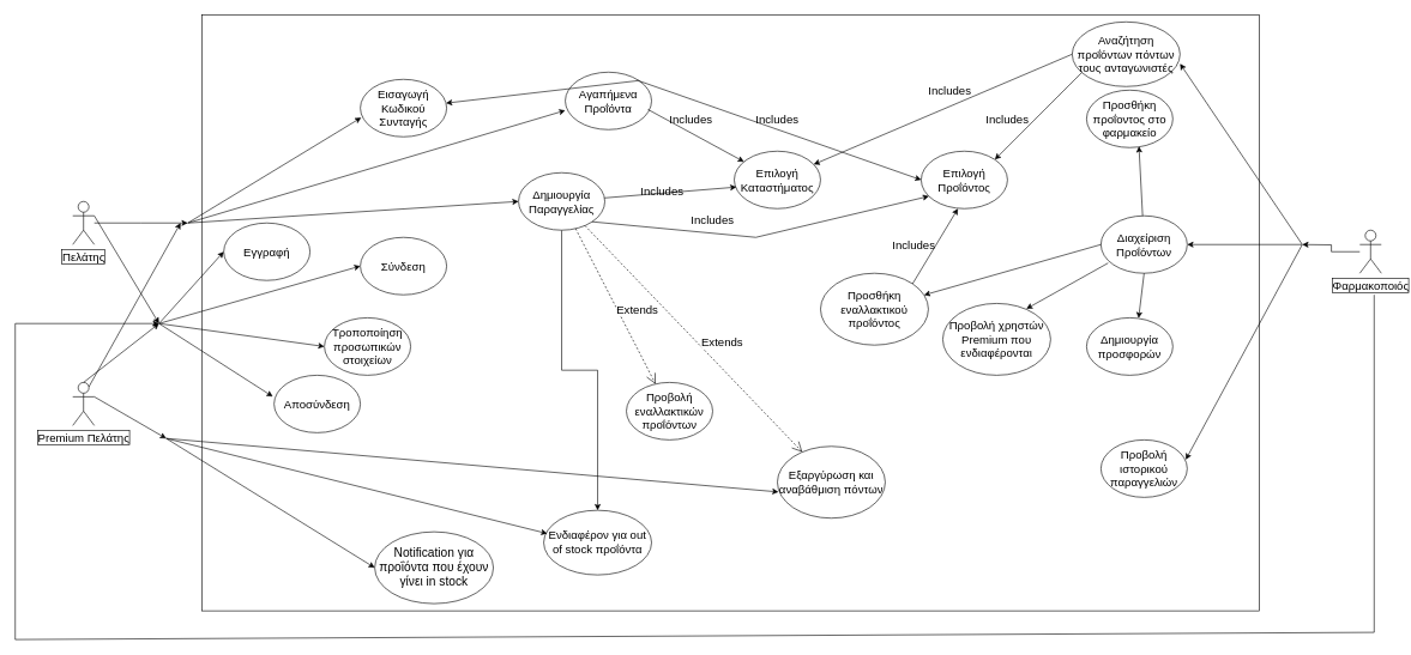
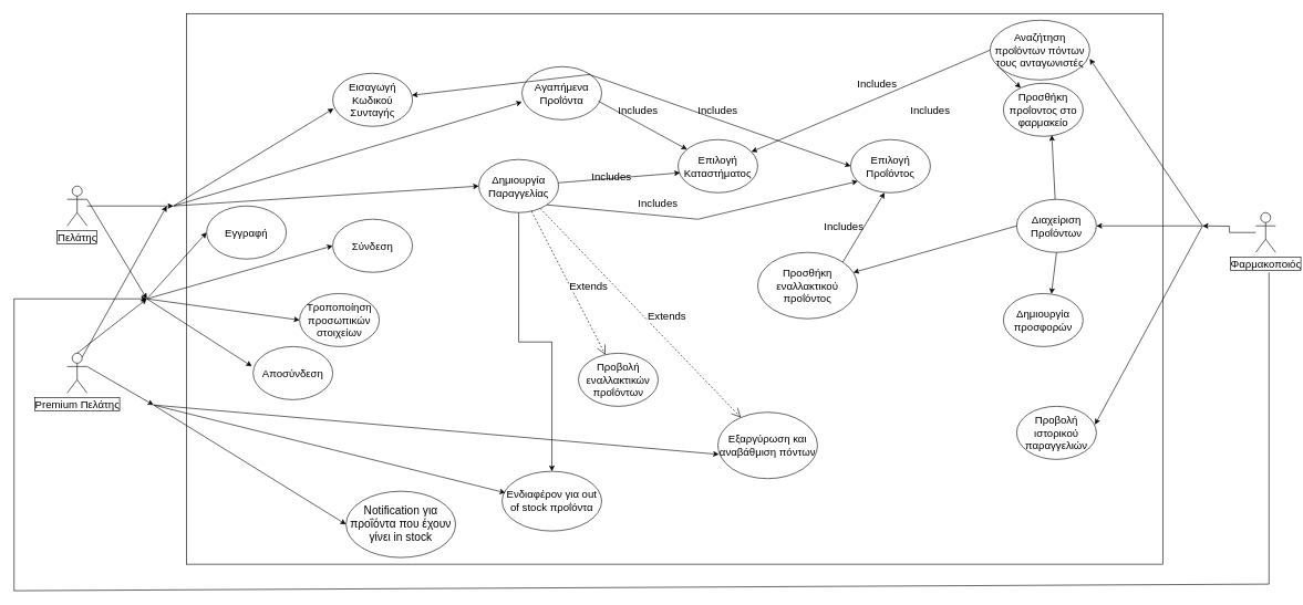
  <mxCell id="0" />
  <mxCell id="1" parent="0" />
  <mxCell id="2" value="" style="rounded=0;labelBackgroundColor=none;labelBorderColor=none;strokeColor=default;fontFamily=Helvetica;fontSize=16;fontColor=none;fillColor=default;noLabel=1;" vertex="1" parent="1"><mxGeometry x="280" y="20" width="1470" height="830" as="geometry" /></mxCell>
  <mxCell id="3" style="edgeStyle=orthogonalEdgeStyle;rounded=0;orthogonalLoop=1;jettySize=auto;html=1;fontFamily=Helvetica;fontSize=16;fontColor=default;" edge="1" parent="1" source="4"><mxGeometry relative="1" as="geometry"><mxPoint x="260" y="310" as="targetPoint" /></mxGeometry></mxCell>
  <mxCell id="4" value="Πελάτης" style="shape=umlActor;verticalLabelPosition=bottom;verticalAlign=top;html=1;outlineConnect=0;fontSize=16;labelBackgroundColor=default;labelBorderColor=default;" parent="1" vertex="1"><mxGeometry x="100" y="280" width="30" height="60" as="geometry" /></mxCell>
  <mxCell id="5" value="Premium Πελάτης" style="shape=umlActor;verticalLabelPosition=bottom;verticalAlign=top;html=1;outlineConnect=0;fontSize=16;labelBorderColor=default;labelBackgroundColor=default;" parent="1" vertex="1"><mxGeometry x="100" y="532" width="30" height="60" as="geometry" /></mxCell>
  <mxCell id="6" value="Σύνδεση" style="ellipse;whiteSpace=wrap;html=1;labelBackgroundColor=none;labelBorderColor=none;strokeColor=default;fontFamily=Helvetica;fontSize=16;fontColor=default;fillColor=default;" vertex="1" parent="1"><mxGeometry x="500" y="330" width="120" height="80" as="geometry" /></mxCell>
  <mxCell id="7" value="Εγγραφή" style="ellipse;whiteSpace=wrap;html=1;labelBackgroundColor=none;labelBorderColor=none;strokeColor=default;fontFamily=Helvetica;fontSize=16;fontColor=default;fillColor=default;" vertex="1" parent="1"><mxGeometry x="310" y="310" width="120" height="80" as="geometry" /></mxCell>
  <mxCell id="8" value="Προβολή εναλλακτικών προΐόντων" style="ellipse;whiteSpace=wrap;html=1;labelBackgroundColor=none;labelBorderColor=none;strokeColor=default;fontFamily=Helvetica;fontSize=16;fontColor=default;fillColor=default;" vertex="1" parent="1"><mxGeometry x="870" y="532" width="120" height="80" as="geometry" /></mxCell>
  <mxCell id="9" value="Εξαργύρωση και αναβάθμιση πόντων" style="ellipse;whiteSpace=wrap;html=1;labelBackgroundColor=none;labelBorderColor=none;strokeColor=default;fontFamily=Helvetica;fontSize=16;fontColor=default;fillColor=default;" vertex="1" parent="1"><mxGeometry x="1080" y="621" width="150" height="100" as="geometry" /></mxCell>
  <mxCell id="10" style="edgeStyle=orthogonalEdgeStyle;rounded=0;orthogonalLoop=1;jettySize=auto;html=1;fontFamily=Helvetica;fontSize=16;fontColor=default;" edge="1" parent="1" source="11" target="15"><mxGeometry relative="1" as="geometry" /></mxCell>
  <mxCell id="11" value="Δημιουργία Παραγγελίας" style="ellipse;html=1;labelBackgroundColor=none;labelBorderColor=none;strokeColor=default;fontFamily=Helvetica;fontSize=16;fontColor=default;fillColor=default;whiteSpace=wrap;" vertex="1" parent="1"><mxGeometry x="720" y="240" width="120" height="80" as="geometry" /></mxCell>
  <mxCell id="12" value="Εισαγωγή Κωδικού Συνταγής&lt;br&gt;" style="ellipse;whiteSpace=wrap;html=1;labelBackgroundColor=none;labelBorderColor=none;strokeColor=default;fontFamily=Helvetica;fontSize=16;fontColor=default;fillColor=default;" vertex="1" parent="1"><mxGeometry x="500" y="110" width="120" height="80" as="geometry" /></mxCell>
  <mxCell id="13" value="Τροποποίηση προσωπικών στοιχείων" style="ellipse;whiteSpace=wrap;html=1;labelBackgroundColor=none;labelBorderColor=none;strokeColor=default;fontFamily=Helvetica;fontSize=16;fontColor=default;fillColor=default;" vertex="1" parent="1"><mxGeometry x="450" y="442" width="120" height="80" as="geometry" /></mxCell>
  <mxCell id="14" value="Αποσύνδεση" style="ellipse;whiteSpace=wrap;html=1;labelBackgroundColor=none;labelBorderColor=none;strokeColor=default;fontFamily=Helvetica;fontSize=16;fontColor=default;fillColor=default;" vertex="1" parent="1"><mxGeometry x="380" y="522" width="120" height="80" as="geometry" /></mxCell>
  <mxCell id="15" value="Ενδιαφέρον για out of stock προΐόντα" style="ellipse;whiteSpace=wrap;html=1;labelBackgroundColor=none;labelBorderColor=none;strokeColor=default;fontFamily=Helvetica;fontSize=16;fontColor=default;fillColor=default;align=center;" vertex="1" parent="1"><mxGeometry x="755" y="710" width="150" height="90" as="geometry" /></mxCell>
  <mxCell id="16" value="" style="endArrow=classic;html=1;rounded=0;fontFamily=Helvetica;fontSize=16;fontColor=default;entryX=-0.015;entryY=0.371;entryDx=0;entryDy=0;entryPerimeter=0;" edge="1" parent="1" target="14"><mxGeometry width="50" height="50" relative="1" as="geometry"><mxPoint x="220" y="450" as="sourcePoint" /><mxPoint x="320" y="356" as="targetPoint" /></mxGeometry></mxCell>
  <mxCell id="17" value="" style="endArrow=classic;html=1;rounded=0;fontFamily=Helvetica;fontSize=16;fontColor=default;entryX=0;entryY=0.5;entryDx=0;entryDy=0;" edge="1" parent="1" target="13"><mxGeometry width="50" height="50" relative="1" as="geometry"><mxPoint x="220" y="450" as="sourcePoint" /><mxPoint x="320" y="356" as="targetPoint" /></mxGeometry></mxCell>
  <mxCell id="18" value="" style="endArrow=classic;html=1;rounded=0;fontFamily=Helvetica;fontSize=16;fontColor=default;entryX=0;entryY=0.5;entryDx=0;entryDy=0;" edge="1" parent="1" target="6"><mxGeometry width="50" height="50" relative="1" as="geometry"><mxPoint x="220" y="450" as="sourcePoint" /><mxPoint x="320" y="356" as="targetPoint" /></mxGeometry></mxCell>
  <mxCell id="19" value="" style="endArrow=classic;html=1;rounded=0;fontFamily=Helvetica;fontSize=16;fontColor=default;entryX=0;entryY=0.5;entryDx=0;entryDy=0;" edge="1" parent="1" target="7"><mxGeometry width="50" height="50" relative="1" as="geometry"><mxPoint x="220" y="450" as="sourcePoint" /><mxPoint x="320" y="356" as="targetPoint" /></mxGeometry></mxCell>
  <mxCell id="20" value="" style="endArrow=classic;html=1;rounded=0;fontFamily=Helvetica;fontSize=16;fontColor=default;exitX=0.5;exitY=0;exitDx=0;exitDy=0;exitPerimeter=0;" edge="1" parent="1" source="5"><mxGeometry width="50" height="50" relative="1" as="geometry"><mxPoint x="770" y="470" as="sourcePoint" /><mxPoint x="220" y="450" as="targetPoint" /></mxGeometry></mxCell>
  <mxCell id="21" value="" style="endArrow=classic;html=1;rounded=0;fontFamily=Helvetica;fontSize=16;fontColor=default;exitX=1;exitY=0.333;exitDx=0;exitDy=0;exitPerimeter=0;" edge="1" parent="1" source="4"><mxGeometry width="50" height="50" relative="1" as="geometry"><mxPoint x="770" y="470" as="sourcePoint" /><mxPoint x="220" y="450" as="targetPoint" /></mxGeometry></mxCell>
  <mxCell id="22" value="" style="endArrow=classic;html=1;rounded=0;fontFamily=Helvetica;fontSize=16;fontColor=default;entryX=0.033;entryY=0.36;entryDx=0;entryDy=0;entryPerimeter=0;" edge="1" parent="1" target="15"><mxGeometry width="50" height="50" relative="1" as="geometry"><mxPoint x="230" y="610" as="sourcePoint" /><mxPoint x="690" y="390" as="targetPoint" /></mxGeometry></mxCell>
  <mxCell id="23" value="Extends" style="endArrow=open;endSize=12;dashed=1;html=1;rounded=0;fontFamily=Helvetica;fontSize=16;fontColor=default;" edge="1" parent="1" source="11" target="8"><mxGeometry x="0.141" y="25" width="160" relative="1" as="geometry"><mxPoint x="950" y="350" as="sourcePoint" /><mxPoint x="1110" y="350" as="targetPoint" /><mxPoint as="offset" /></mxGeometry></mxCell>
  <mxCell id="24" value="" style="endArrow=classic;html=1;rounded=0;fontFamily=Helvetica;fontSize=16;fontColor=default;entryX=0.01;entryY=0.635;entryDx=0;entryDy=0;entryPerimeter=0;" edge="1" parent="1" target="9"><mxGeometry width="50" height="50" relative="1" as="geometry"><mxPoint x="230" y="610" as="sourcePoint" /><mxPoint x="1040" y="280" as="targetPoint" /></mxGeometry></mxCell>
  <mxCell id="25" value="Extends" style="endArrow=open;endSize=12;dashed=1;html=1;rounded=0;fontFamily=Helvetica;fontSize=16;fontColor=default;" edge="1" parent="1" source="11" target="9"><mxGeometry x="0.141" y="25" width="160" relative="1" as="geometry"><mxPoint x="830" y="420" as="sourcePoint" /><mxPoint x="1105" y="339" as="targetPoint" /><mxPoint as="offset" /></mxGeometry></mxCell>
  <mxCell id="26" value="&lt;font style=&quot;font-size: 17px;&quot;&gt;Notification για προΐόντα που έχουν γίνει in stock&lt;/font&gt;" style="ellipse;whiteSpace=wrap;html=1;labelBackgroundColor=none;labelBorderColor=none;strokeColor=default;fontFamily=Helvetica;fontSize=16;fontColor=default;fillColor=default;align=center;" vertex="1" parent="1"><mxGeometry x="520" y="740" width="165" height="100" as="geometry" /></mxCell>
  <mxCell id="27" value="" style="endArrow=classic;html=1;rounded=0;fontFamily=Helvetica;fontSize=16;fontColor=default;entryX=0;entryY=0.5;entryDx=0;entryDy=0;" edge="1" parent="1" target="26"><mxGeometry width="50" height="50" relative="1" as="geometry"><mxPoint x="230" y="610" as="sourcePoint" /><mxPoint x="1040" y="270" as="targetPoint" /></mxGeometry></mxCell>
  <mxCell id="28" value="Aγαπήμενα Προΐόντα" style="ellipse;whiteSpace=wrap;html=1;labelBackgroundColor=none;labelBorderColor=none;strokeColor=default;fontFamily=Helvetica;fontSize=16;fontColor=default;fillColor=default;" vertex="1" parent="1"><mxGeometry x="785" y="100" width="120" height="80" as="geometry" /></mxCell>
  <mxCell id="29" value="Επιλογή Προΐόντος" style="ellipse;whiteSpace=wrap;html=1;labelBackgroundColor=none;labelBorderColor=none;strokeColor=default;fontFamily=Helvetica;fontSize=16;fontColor=default;fillColor=default;" vertex="1" parent="1"><mxGeometry x="1280" y="210" width="120" height="80" as="geometry" /></mxCell>
  <mxCell id="30" value="" style="endArrow=classic;html=1;rounded=0;fontFamily=Helvetica;fontSize=16;fontColor=default;exitX=1;exitY=0.333;exitDx=0;exitDy=0;exitPerimeter=0;" edge="1" parent="1" source="5"><mxGeometry width="50" height="50" relative="1" as="geometry"><mxPoint x="990" y="310" as="sourcePoint" /><mxPoint x="230" y="610" as="targetPoint" /></mxGeometry></mxCell>
  <mxCell id="31" value="" style="endArrow=classic;html=1;rounded=0;fontFamily=Helvetica;fontSize=16;fontColor=default;exitX=1;exitY=0;exitDx=0;exitDy=0;" edge="1" parent="1" source="28" target="12"><mxGeometry width="50" height="50" relative="1" as="geometry"><mxPoint x="810" y="470" as="sourcePoint" /><mxPoint x="860" y="420" as="targetPoint" /></mxGeometry></mxCell>
  <mxCell id="32" value="Ιncludes" style="text;html=1;strokeColor=none;fillColor=none;align=center;verticalAlign=middle;whiteSpace=wrap;rounded=0;fontSize=16;fontFamily=Helvetica;fontColor=default;" vertex="1" parent="1"><mxGeometry x="1050" y="150" width="60" height="30" as="geometry" /></mxCell>
  <mxCell id="33" value="Eπιλογή Καταστήματος" style="ellipse;whiteSpace=wrap;html=1;labelBackgroundColor=none;labelBorderColor=none;strokeColor=default;fontFamily=Helvetica;fontSize=16;fontColor=default;fillColor=default;" vertex="1" parent="1"><mxGeometry x="1020" y="210" width="120" height="80" as="geometry" /></mxCell>
  <mxCell id="34" value="" style="endArrow=classic;html=1;rounded=0;fontFamily=Helvetica;fontSize=16;fontColor=default;exitX=1;exitY=0;exitDx=0;exitDy=0;fontStyle=1" edge="1" parent="1" target="33"><mxGeometry width="50" height="50" relative="1" as="geometry"><mxPoint x="900" y="152" as="sourcePoint" /><mxPoint x="1153" y="140" as="targetPoint" /></mxGeometry></mxCell>
  <mxCell id="35" value="Ιncludes" style="text;html=1;strokeColor=none;fillColor=none;align=center;verticalAlign=middle;whiteSpace=wrap;rounded=0;fontSize=16;fontFamily=Helvetica;fontColor=default;fontStyle=0" vertex="1" parent="1"><mxGeometry x="930" y="150" width="60" height="30" as="geometry" /></mxCell>
  <mxCell id="36" value="" style="endArrow=classic;html=1;rounded=0;fontFamily=Helvetica;fontSize=16;fontColor=default;entryX=0.025;entryY=0.625;entryDx=0;entryDy=0;entryPerimeter=0;" edge="1" parent="1" source="11" target="33"><mxGeometry width="50" height="50" relative="1" as="geometry"><mxPoint x="1180" y="410" as="sourcePoint" /><mxPoint x="1230" y="360" as="targetPoint" /></mxGeometry></mxCell>
  <mxCell id="37" value="Ιncludes" style="text;html=1;strokeColor=none;fillColor=none;align=center;verticalAlign=middle;whiteSpace=wrap;rounded=0;fontSize=16;fontFamily=Helvetica;fontColor=default;fontStyle=0" vertex="1" parent="1"><mxGeometry x="890" y="250" width="60" height="30" as="geometry" /></mxCell>
  <mxCell id="38" value="" style="endArrow=classic;html=1;rounded=0;fontFamily=Helvetica;fontSize=16;fontColor=default;entryX=0.09;entryY=0.784;entryDx=0;entryDy=0;entryPerimeter=0;exitX=1;exitY=1;exitDx=0;exitDy=0;" edge="1" parent="1" source="11" target="29"><mxGeometry width="50" height="50" relative="1" as="geometry"><mxPoint x="1180" y="410" as="sourcePoint" /><mxPoint x="1230" y="360" as="targetPoint" /><Array as="points"><mxPoint x="1050" y="330" /></Array></mxGeometry></mxCell>
  <mxCell id="39" value="Ιncludes" style="text;html=1;strokeColor=none;fillColor=none;align=center;verticalAlign=middle;whiteSpace=wrap;rounded=0;fontSize=16;fontFamily=Helvetica;fontColor=default;fontStyle=0" vertex="1" parent="1"><mxGeometry x="960" y="290" width="60" height="30" as="geometry" /></mxCell>
  <mxCell id="40" style="edgeStyle=orthogonalEdgeStyle;rounded=0;orthogonalLoop=1;jettySize=auto;html=1;fontFamily=Helvetica;fontSize=16;fontColor=default;" edge="1" parent="1" source="41"><mxGeometry relative="1" as="geometry"><mxPoint x="1810" as="targetPoint" y="340" /></mxGeometry></mxCell>
  <mxCell id="41" value="Φαρμακοποιός" style="shape=umlActor;verticalLabelPosition=bottom;verticalAlign=top;html=1;outlineConnect=0;labelBackgroundColor=default;labelBorderColor=default;strokeColor=default;fontFamily=Helvetica;fontSize=16;fontColor=default;fillColor=default;" vertex="1" parent="1"><mxGeometry x="1890" y="320" width="30" height="60" as="geometry" /></mxCell>
  <mxCell id="42" value="" style="endArrow=classic;html=1;rounded=0;fontFamily=Helvetica;fontSize=16;fontColor=default;" edge="1" parent="1"><mxGeometry width="50" height="50" relative="1" as="geometry"><mxPoint x="20" y="450" as="sourcePoint" /><mxPoint x="220" y="450" as="targetPoint" /></mxGeometry></mxCell>
  <mxCell id="43" value="" style="endArrow=none;html=1;rounded=0;fontFamily=Helvetica;fontSize=16;fontColor=default;" edge="1" parent="1"><mxGeometry width="50" height="50" relative="1" as="geometry"><mxPoint x="20" y="890" as="sourcePoint" /><mxPoint x="20" y="450" as="targetPoint" /></mxGeometry></mxCell>
  <mxCell id="44" value="" style="endArrow=none;html=1;rounded=0;fontFamily=Helvetica;fontSize=16;fontColor=default;" edge="1" parent="1"><mxGeometry width="50" height="50" relative="1" as="geometry"><mxPoint x="20" y="890" as="sourcePoint" /><mxPoint x="1910" y="880" as="targetPoint" /></mxGeometry></mxCell>
  <mxCell id="45" value="" style="endArrow=none;html=1;rounded=0;fontFamily=Helvetica;fontSize=16;fontColor=default;" edge="1" parent="1"><mxGeometry width="50" height="50" relative="1" as="geometry"><mxPoint x="1910" y="880" as="sourcePoint" /><mxPoint x="1910" y="410" as="targetPoint" /></mxGeometry></mxCell>
  <mxCell id="46" value="" style="endArrow=classic;html=1;rounded=0;fontFamily=Helvetica;fontSize=16;fontColor=default;entryX=0;entryY=0.5;entryDx=0;entryDy=0;" edge="1" parent="1" target="11"><mxGeometry width="50" height="50" relative="1" as="geometry"><mxPoint x="260" y="310" as="sourcePoint" /><mxPoint x="760" y="330" as="targetPoint" /></mxGeometry></mxCell>
  <mxCell id="47" value="" style="endArrow=classic;html=1;rounded=0;fontFamily=Helvetica;fontSize=16;fontColor=default;entryX=0;entryY=0.666;entryDx=0;entryDy=0;entryPerimeter=0;" edge="1" parent="1" target="28"><mxGeometry width="50" height="50" relative="1" as="geometry"><mxPoint x="260" y="310" as="sourcePoint" /><mxPoint x="760" y="330" as="targetPoint" /></mxGeometry></mxCell>
  <mxCell id="48" value="" style="endArrow=classic;html=1;rounded=0;fontFamily=Helvetica;fontSize=16;fontColor=default;exitX=0.75;exitY=0.1;exitDx=0;exitDy=0;exitPerimeter=0;" edge="1" parent="1" source="5"><mxGeometry width="50" height="50" relative="1" as="geometry"><mxPoint x="710" y="380" as="sourcePoint" /><mxPoint x="250" y="310" as="targetPoint" /></mxGeometry></mxCell>
  <mxCell id="49" value="" style="endArrow=classic;html=1;rounded=0;fontFamily=Helvetica;fontSize=16;fontColor=default;entryX=0.01;entryY=0.666;entryDx=0;entryDy=0;entryPerimeter=0;" edge="1" parent="1" target="12"><mxGeometry width="50" height="50" relative="1" as="geometry"><mxPoint x="260" y="310" as="sourcePoint" /><mxPoint x="860" y="290" as="targetPoint" /></mxGeometry></mxCell>
  <mxCell id="50" value="Διαχείριση Προΐόντων" style="ellipse;whiteSpace=wrap;html=1;labelBackgroundColor=none;labelBorderColor=none;strokeColor=default;fontFamily=Helvetica;fontSize=16;fontColor=default;fillColor=default;" vertex="1" parent="1"><mxGeometry x="1530" y="300" width="120" height="80" as="geometry" /></mxCell>
  <mxCell id="51" value="" style="endArrow=classic;html=1;rounded=0;fontFamily=Helvetica;fontSize=16;fontColor=default;entryX=1;entryY=0.5;entryDx=0;entryDy=0;" edge="1" parent="1" target="50"><mxGeometry width="50" height="50" relative="1" as="geometry"><mxPoint x="1810" as="sourcePoint" y="340" /><mxPoint x="1370" as="targetPoint" y="340" /></mxGeometry></mxCell>
  <mxCell id="52" value="Αναζήτηση προΐόντων πόντων τους ανταγωνιστές" style="ellipse;whiteSpace=wrap;html=1;labelBackgroundColor=none;labelBorderColor=none;strokeColor=default;fontFamily=Helvetica;fontSize=16;fontColor=default;fillColor=default;" vertex="1" parent="1"><mxGeometry x="1490" y="30" width="150" height="90" as="geometry" /></mxCell>
  <mxCell id="53" value="" style="endArrow=classic;html=1;rounded=0;fontFamily=Helvetica;fontSize=16;fontColor=default;entryX=1;entryY=0.647;entryDx=0;entryDy=0;entryPerimeter=0;" edge="1" parent="1" target="52"><mxGeometry width="50" height="50" relative="1" as="geometry"><mxPoint x="1810" as="sourcePoint" y="340" /><mxPoint x="1370" y="310" as="targetPoint" /></mxGeometry></mxCell>
  <mxCell id="54" value="" style="endArrow=classic;html=1;rounded=0;fontFamily=Helvetica;fontSize=16;fontColor=default;exitX=0;exitY=0.5;exitDx=0;exitDy=0;" edge="1" parent="1" source="52" target="33"><mxGeometry width="50" height="50" relative="1" as="geometry"><mxPoint x="1320" y="360" as="sourcePoint" /><mxPoint x="1370" y="310" as="targetPoint" /></mxGeometry></mxCell>
  <mxCell id="55" value="Ιncludes" style="text;html=1;strokeColor=none;fillColor=none;align=center;verticalAlign=middle;whiteSpace=wrap;rounded=0;fontSize=16;fontFamily=Helvetica;fontColor=default;fontStyle=0" vertex="1" parent="1"><mxGeometry x="1290" y="110" width="60" height="30" as="geometry" /></mxCell>
  <mxCell id="56" value="Προβολή ιστορικού παραγγελιών" style="ellipse;whiteSpace=wrap;html=1;labelBackgroundColor=none;labelBorderColor=none;strokeColor=default;fontFamily=Helvetica;fontSize=16;fontColor=default;fillColor=default;" vertex="1" parent="1"><mxGeometry x="1530" y="612" width="120" height="80" as="geometry" /></mxCell>
  <mxCell id="57" value="Προσθήκη προΐοντος στο φαρμακείο" style="ellipse;html=1;labelBackgroundColor=none;labelBorderColor=none;strokeColor=default;fontFamily=Helvetica;fontSize=16;fontColor=default;fillColor=default;whiteSpace=wrap;" vertex="1" parent="1"><mxGeometry x="1510" y="125" width="120" height="80" as="geometry" /></mxCell>
  <mxCell id="58" value="Δημιουργία προσφορών" style="ellipse;html=1;labelBackgroundColor=none;labelBorderColor=none;strokeColor=default;fontFamily=Helvetica;fontSize=16;fontColor=default;fillColor=default;whiteSpace=wrap;" vertex="1" parent="1"><mxGeometry x="1510" y="442" width="120" height="80" as="geometry" /></mxCell>
  <mxCell id="59" value="" style="endArrow=classic;html=1;rounded=0;fontFamily=Helvetica;fontSize=16;fontColor=default;entryX=0.607;entryY=0.978;entryDx=0;entryDy=0;entryPerimeter=0;" edge="1" parent="1" source="50" target="57"><mxGeometry width="50" height="50" relative="1" as="geometry"><mxPoint x="1810" as="sourcePoint" y="340" /><mxPoint x="950" y="200" as="targetPoint" /></mxGeometry></mxCell>
  <mxCell id="60" value="" style="endArrow=classic;html=1;rounded=0;fontFamily=Helvetica;fontSize=16;fontColor=default;entryX=0.603;entryY=0.008;entryDx=0;entryDy=0;entryPerimeter=0;exitX=0.5;exitY=1;exitDx=0;exitDy=0;" edge="1" parent="1" source="50" target="58"><mxGeometry width="50" height="50" relative="1" as="geometry"><mxPoint x="1160" y="300" as="sourcePoint" /><mxPoint x="1210" y="250" as="targetPoint" /></mxGeometry></mxCell>
- <mxCell id="61" value="Προβολή χρηστών Premium που ενδιαφέρονται" style="ellipse;html=1;labelBackgroundColor=none;labelBorderColor=none;strokeColor=default;fontFamily=Helvetica;fontSize=16;fontColor=default;fillColor=default;whiteSpace=wrap;" vertex="1" parent="1"><mxGeometry x="1310" y="422" width="150" height="100" as="geometry" /></mxCell>
- <mxCell id="62" value="" style="endArrow=classic;html=1;rounded=0;fontFamily=Helvetica;fontSize=16;fontColor=default;entryX=0.775;entryY=0.075;entryDx=0;entryDy=0;entryPerimeter=0;exitX=0.083;exitY=0.822;exitDx=0;exitDy=0;exitPerimeter=0;" edge="1" parent="1" source="50" target="61"><mxGeometry width="50" height="50" relative="1" as="geometry"><mxPoint x="880" y="450" as="sourcePoint" /><mxPoint x="930" y="400" as="targetPoint" /></mxGeometry></mxCell>
  <mxCell id="63" value="Προσθήκη εναλλακτικού προΐόντος" style="ellipse;html=1;labelBackgroundColor=none;labelBorderColor=none;strokeColor=default;fontFamily=Helvetica;fontSize=16;fontColor=default;fillColor=default;whiteSpace=wrap;" vertex="1" parent="1"><mxGeometry x="1140" y="380" width="150" height="100" as="geometry" /></mxCell>
  <mxCell id="64" value="" style="endArrow=classic;html=1;rounded=0;fontFamily=Helvetica;fontSize=16;fontColor=default;entryX=0;entryY=0.5;entryDx=0;entryDy=0;exitX=1;exitY=0;exitDx=0;exitDy=0;" edge="1" parent="1"><mxGeometry width="50" height="50" relative="1" as="geometry"><mxPoint x="887" y="112" as="sourcePoint" /><mxPoint x="1280" y="250" as="targetPoint" /></mxGeometry></mxCell>
  <mxCell id="65" value="Ιncludes" style="text;html=1;strokeColor=none;fillColor=none;align=center;verticalAlign=middle;whiteSpace=wrap;rounded=0;fontSize=16;fontFamily=Helvetica;fontColor=default;" vertex="1" parent="1"><mxGeometry x="1240" y="325" width="60" height="30" as="geometry" /></mxCell>
  <mxCell id="66" value="" style="endArrow=classic;html=1;rounded=0;fontFamily=Helvetica;fontSize=16;fontColor=default;exitX=1;exitY=0;exitDx=0;exitDy=0;" edge="1" parent="1" source="63"><mxGeometry width="50" height="50" relative="1" as="geometry"><mxPoint x="1270" y="392.77" as="sourcePoint" /><mxPoint x="1331.061" y="290" as="targetPoint" /></mxGeometry></mxCell>
  <mxCell id="67" value="" style="endArrow=classic;html=1;rounded=0;fontFamily=Helvetica;fontSize=16;fontColor=default;exitX=0;exitY=0.5;exitDx=0;exitDy=0;" edge="1" parent="1" source="50" target="63"><mxGeometry width="50" height="50" relative="1" as="geometry"><mxPoint x="880" y="450" as="sourcePoint" /><mxPoint x="930" y="400" as="targetPoint" /></mxGeometry></mxCell>
  <mxCell id="68" value="" style="endArrow=classic;html=1;rounded=0;fontFamily=Helvetica;fontSize=16;fontColor=default;entryX=0.983;entryY=0.344;entryDx=0;entryDy=0;entryPerimeter=0;" edge="1" parent="1" target="56"><mxGeometry width="50" height="50" relative="1" as="geometry"><mxPoint x="1810" as="sourcePoint" y="340" /><mxPoint x="660" y="280" as="targetPoint" /></mxGeometry></mxCell>
- <mxCell id="69" value="" style="endArrow=classic;html=1;rounded=0;fontFamily=Helvetica;fontSize=16;fontColor=default;entryX=1;entryY=0;entryDx=0;entryDy=0;exitX=0.088;exitY=0.785;exitDx=0;exitDy=0;exitPerimeter=0;" edge="1" parent="1" source="52" target="29"><mxGeometry width="50" height="50" relative="1" as="geometry"><mxPoint x="1040" y="390" as="sourcePoint" /><mxPoint x="1090" as="targetPoint" y="340" /></mxGeometry></mxCell>
+ <mxCell id="69" value="" style="endArrow=classic;html=1;rounded=0;fontFamily=Helvetica;fontSize=16;fontColor=default;exitX=0.088;exitY=0.785;exitDx=0;exitDy=0;exitPerimeter=0;" edge="1" parent="1" source="52" target="57"><mxGeometry width="50" height="50" relative="1" as="geometry"><mxPoint x="1040" y="390" as="sourcePoint" /><mxPoint x="1090" as="targetPoint" y="340" /></mxGeometry></mxCell>
  <mxCell id="70" value="Ιncludes" style="text;html=1;strokeColor=none;fillColor=none;align=center;verticalAlign=middle;whiteSpace=wrap;rounded=0;fontSize=16;fontFamily=Helvetica;fontColor=default;fontStyle=0" vertex="1" parent="1"><mxGeometry x="1370" y="150" width="60" height="30" as="geometry" /></mxCell>
